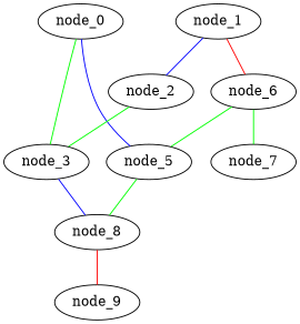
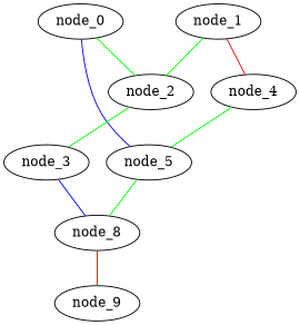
  graph {
    edge [color=green]
    node_0
    node_3
    node_5
    node_1
    node_2
-   node_4 [label=node_6]
+   node_4
    node_8
-   node_7
    node_9
-   node_0 -- node_3
+   node_0 -- node_2
    node_0 -- node_5 [color=blue]
    node_3 -- node_8 [color=blue]
    node_5 -- node_8
-   node_1 -- node_2 [color=blue]
+   node_1 -- node_2
    node_1 -- node_4 [color=red]
    node_2 -- node_3
    node_4 -- node_5
-   node_4 -- node_7
    node_8 -- node_9 [color=red]
  }
